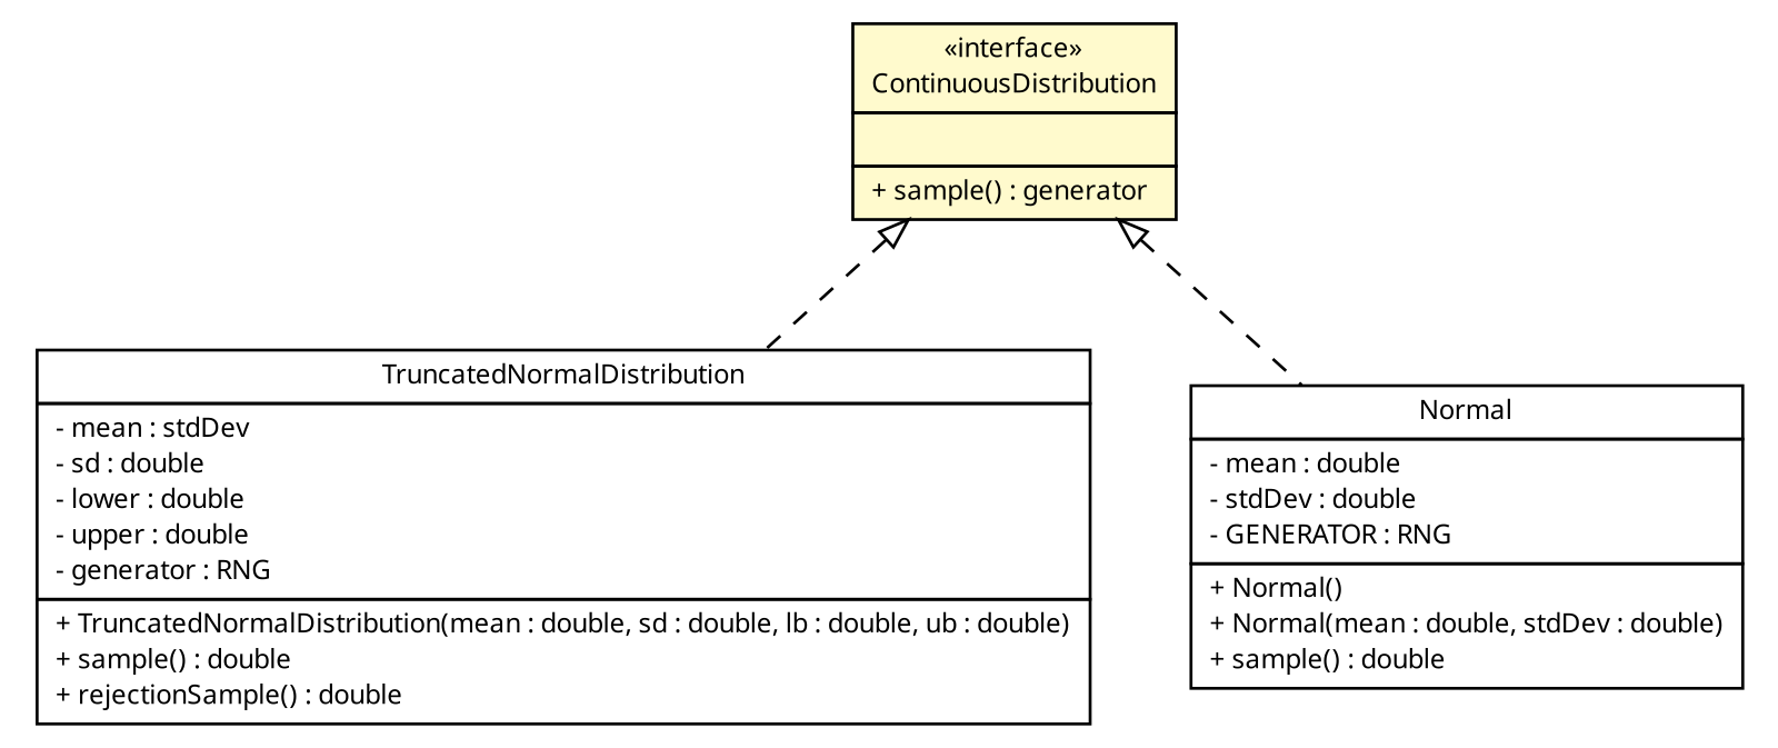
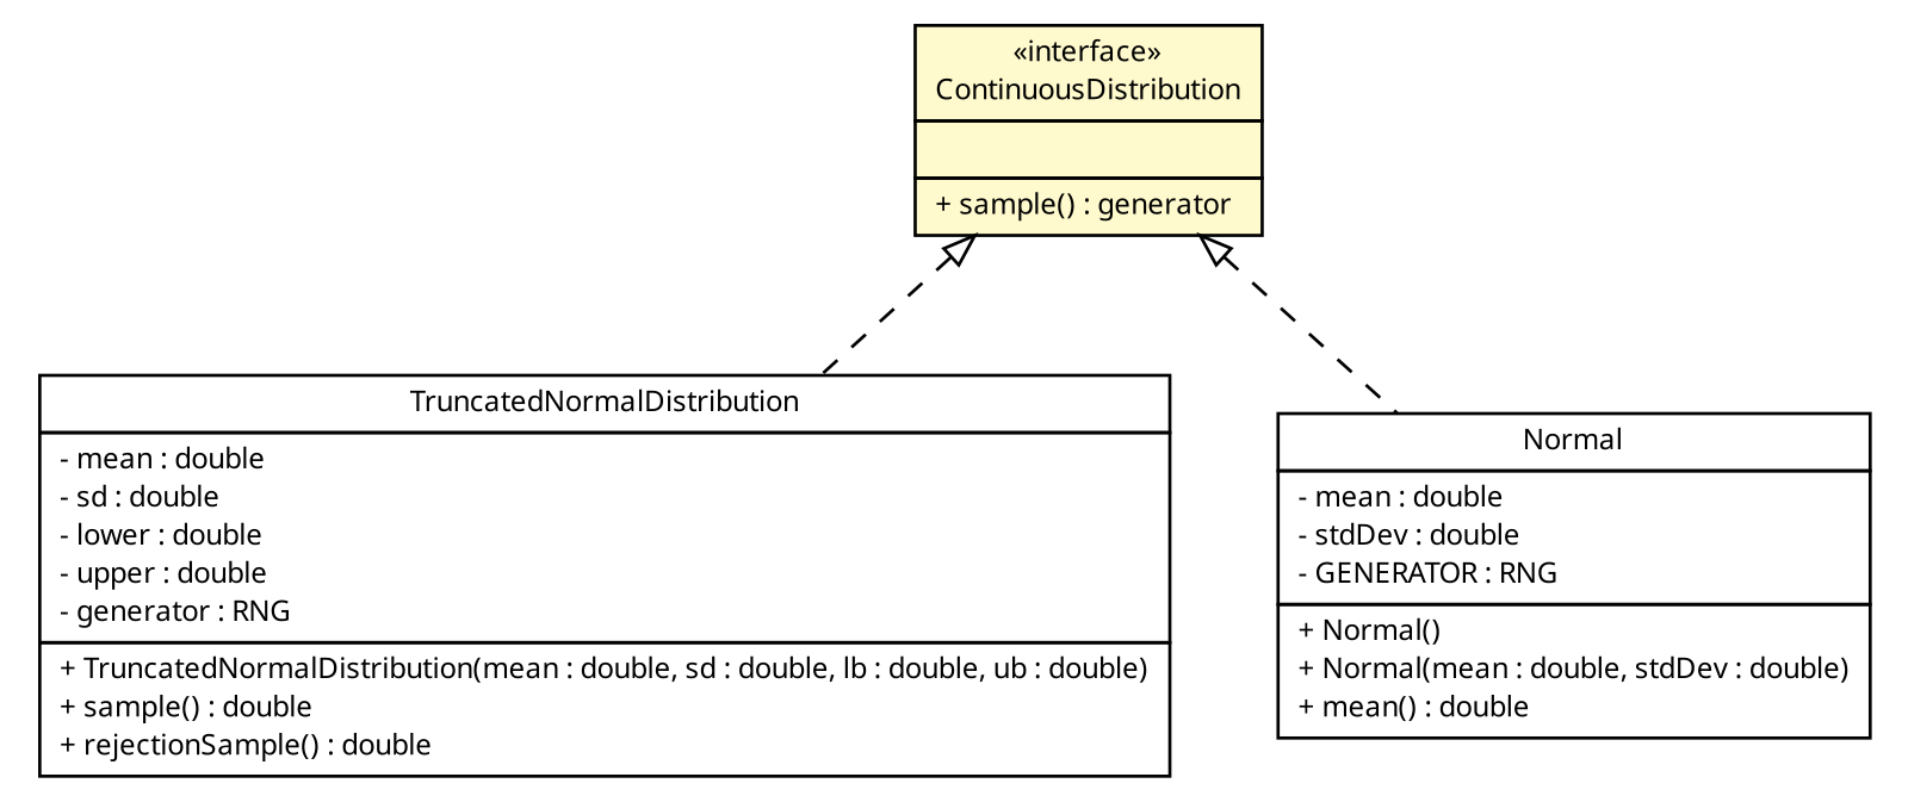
  digraph {
    nodesep=0.25
    ranksep=0.5
    node [fontcolor=black fontname="Trebuchet MS" fontsize=9.0 shape=plaintext]
    edge [arrowtail=empty dir=back fontname="Trebuchet MS" fontsize=10 headport=p labelfontname="Trebuchet MS" labelfontsize=10 style=dashed tailport=p]
-   n1 [label=<<table title="broadwick.statistics.distributions.TruncatedNormalDistribution" border="0" cellborder="1" cellspacing="0" cellpadding="2" port="p" href="./TruncatedNormalDistribution.html"> 		<tr><td><table border="0" cellspacing="0" cellpadding="1"> <tr><td align="center" balign="center"><font face="Trebuchet MS"> TruncatedNormalDistribution </font></td></tr> 		</table></td></tr> 		<tr><td><table border="0" cellspacing="0" cellpadding="1"> <tr><td align="left" balign="left"> - mean : stdDev </td></tr> <tr><td align="left" balign="left"> - sd : double </td></tr> <tr><td align="left" balign="left"> - lower : double </td></tr> <tr><td align="left" balign="left"> - upper : double </td></tr> <tr><td align="left" balign="left"> - generator : RNG </td></tr> 		</table></td></tr> 		<tr><td><table border="0" cellspacing="0" cellpadding="1"> <tr><td align="left" balign="left"> + TruncatedNormalDistribution(mean : double, sd : double, lb : double, ub : double) </td></tr> <tr><td align="left" balign="left"> + sample() : double </td></tr> <tr><td align="left" balign="left"> + rejectionSample() : double </td></tr> 		</table></td></tr> 		</table>>]
-   n2 [label=<<table title="broadwick.statistics.distributions.Normal" border="0" cellborder="1" cellspacing="0" cellpadding="2" port="p" href="./Normal.html"> 		<tr><td><table border="0" cellspacing="0" cellpadding="1"> <tr><td align="center" balign="center"><font face="Trebuchet MS"> Normal </font></td></tr> 		</table></td></tr> 		<tr><td><table border="0" cellspacing="0" cellpadding="1"> <tr><td align="left" balign="left"> - mean : double </td></tr> <tr><td align="left" balign="left"> - stdDev : double </td></tr> <tr><td align="left" balign="left"> - GENERATOR : RNG </td></tr> 		</table></td></tr> 		<tr><td><table border="0" cellspacing="0" cellpadding="1"> <tr><td align="left" balign="left"> + Normal() </td></tr> <tr><td align="left" balign="left"> + Normal(mean : double, stdDev : double) </td></tr> <tr><td align="left" balign="left"> + sample() : double </td></tr> 		</table></td></tr> 		</table>>]
+   n1 [label=<<table title="broadwick.statistics.distributions.TruncatedNormalDistribution" border="0" cellborder="1" cellspacing="0" cellpadding="2" port="p" href="./TruncatedNormalDistribution.html"> 		<tr><td><table border="0" cellspacing="0" cellpadding="1"> <tr><td align="center" balign="center"><font face="Trebuchet MS"> TruncatedNormalDistribution </font></td></tr> 		</table></td></tr> 		<tr><td><table border="0" cellspacing="0" cellpadding="1"> <tr><td align="left" balign="left"> - mean : double </td></tr> <tr><td align="left" balign="left"> - sd : double </td></tr> <tr><td align="left" balign="left"> - lower : double </td></tr> <tr><td align="left" balign="left"> - upper : double </td></tr> <tr><td align="left" balign="left"> - generator : RNG </td></tr> 		</table></td></tr> 		<tr><td><table border="0" cellspacing="0" cellpadding="1"> <tr><td align="left" balign="left"> + TruncatedNormalDistribution(mean : double, sd : double, lb : double, ub : double) </td></tr> <tr><td align="left" balign="left"> + sample() : double </td></tr> <tr><td align="left" balign="left"> + rejectionSample() : double </td></tr> 		</table></td></tr> 		</table>>]
+   n2 [label=<<table title="broadwick.statistics.distributions.Normal" border="0" cellborder="1" cellspacing="0" cellpadding="2" port="p" href="./Normal.html"> 		<tr><td><table border="0" cellspacing="0" cellpadding="1"> <tr><td align="center" balign="center"><font face="Trebuchet MS"> Normal </font></td></tr> 		</table></td></tr> 		<tr><td><table border="0" cellspacing="0" cellpadding="1"> <tr><td align="left" balign="left"> - mean : double </td></tr> <tr><td align="left" balign="left"> - stdDev : double </td></tr> <tr><td align="left" balign="left"> - GENERATOR : RNG </td></tr> 		</table></td></tr> 		<tr><td><table border="0" cellspacing="0" cellpadding="1"> <tr><td align="left" balign="left"> + Normal() </td></tr> <tr><td align="left" balign="left"> + Normal(mean : double, stdDev : double) </td></tr> <tr><td align="left" balign="left"> + mean() : double </td></tr> 		</table></td></tr> 		</table>>]
    n3 [label=<<table title="broadwick.statistics.distributions.ContinuousDistribution" border="0" cellborder="1" cellspacing="0" cellpadding="2" port="p" bgcolor="lemonChiffon" href="./ContinuousDistribution.html"> 		<tr><td><table border="0" cellspacing="0" cellpadding="1"> <tr><td align="center" balign="center"> &#171;interface&#187; </td></tr> <tr><td align="center" balign="center"><font face="Trebuchet MS"> ContinuousDistribution </font></td></tr> 		</table></td></tr> 		<tr><td><table border="0" cellspacing="0" cellpadding="1"> <tr><td align="left" balign="left">  </td></tr> 		</table></td></tr> 		<tr><td><table border="0" cellspacing="0" cellpadding="1"> <tr><td align="left" balign="left"><font face="Trebuchet MS" point-size="9.0"> + sample() : generator </font></td></tr> 		</table></td></tr> 		</table>>]
    n3 -> n1
    n3 -> n2
  }
